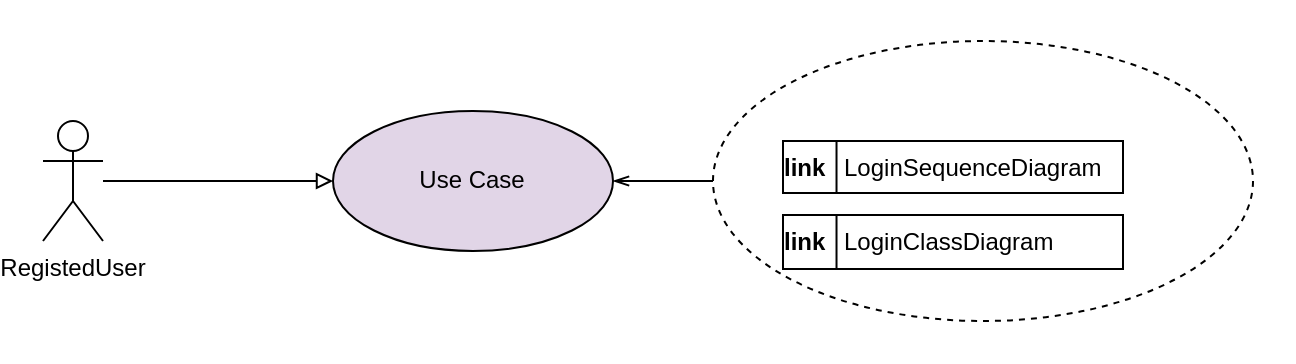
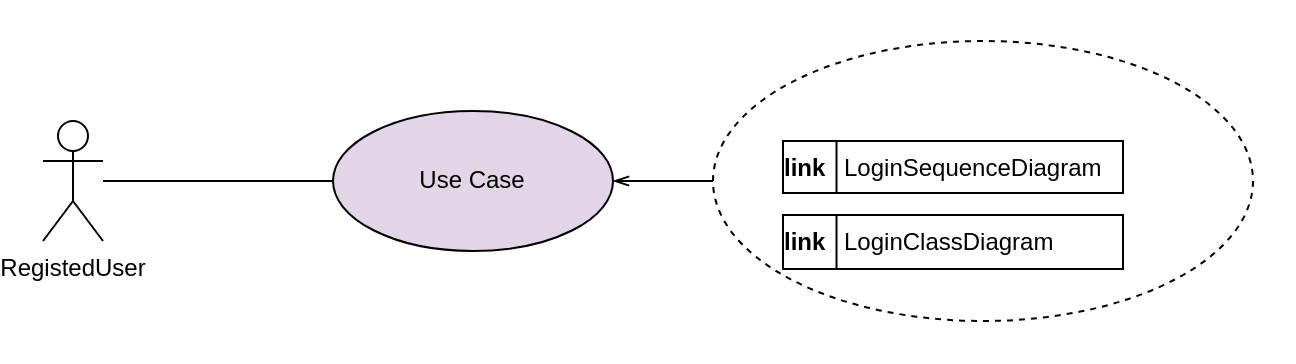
  <mxCell id="0" />
  <mxCell id="1" parent="0" />
- <mxCell id="2" style="rounded=0;orthogonalLoop=1;jettySize=auto;html=1;endArrow=block;endFill=0;" edge="1" parent="1" source="3" target="4"><mxGeometry relative="1" as="geometry" /></mxCell>
+ <mxCell id="2" style="rounded=0;orthogonalLoop=1;jettySize=auto;html=1;endArrow=none;endFill=0;" edge="1" parent="1" source="3" target="4"><mxGeometry relative="1" as="geometry" /></mxCell>
  <mxCell id="3" value="RegistedUser" style="shape=umlActor;verticalLabelPosition=bottom;labelBackgroundColor=#ffffff;verticalAlign=top;html=1;" vertex="1" parent="1"><mxGeometry x="20" y="60" width="30" height="60" as="geometry" /></mxCell>
  <mxCell id="4" value="Use Case" style="ellipse;whiteSpace=wrap;html=1;fillColor=#e1d5e7;" vertex="1" parent="1"><mxGeometry x="165" y="55" width="140" height="70" as="geometry" /></mxCell>
  <mxCell id="5" value="LoginSequenceDiagram" style="shape=partialRectangle;top=0;left=0;right=0;bottom=0;align=left;verticalAlign=top;fillColor=none;spacingLeft=34;spacingRight=4;overflow=hidden;rotatable=0;points=[[0,0.5],[1,0.5]];portConstraint=eastwest;dropTarget=0;fontSize=12;" vertex="1" parent="1"><mxGeometry x="385" y="70" width="180" height="26" as="geometry" /></mxCell>
  <mxCell id="6" value="link" style="shape=partialRectangle;top=0;left=0;bottom=0;fillColor=none;align=left;verticalAlign=top;spacingLeft=4;spacingRight=4;overflow=hidden;rotatable=0;points=[];portConstraint=eastwest;part=1;fontSize=12;fontStyle=1" vertex="1" connectable="0" parent="5"><mxGeometry width="31.765" height="26" as="geometry" /></mxCell>
  <mxCell id="7" value="LoginClassDiagram" style="shape=partialRectangle;top=0;left=0;right=0;bottom=0;align=left;verticalAlign=top;fillColor=none;spacingLeft=34;spacingRight=4;overflow=hidden;rotatable=0;points=[[0,0.5],[1,0.5]];portConstraint=eastwest;dropTarget=0;fontSize=12;" vertex="1" parent="1"><mxGeometry x="385" y="107" width="180" height="26" as="geometry" /></mxCell>
  <mxCell id="8" value="link" style="shape=partialRectangle;top=0;left=0;bottom=0;fillColor=none;align=left;verticalAlign=top;spacingLeft=4;spacingRight=4;overflow=hidden;rotatable=0;points=[];portConstraint=eastwest;part=1;fontSize=12;fontStyle=1" vertex="1" connectable="0" parent="7"><mxGeometry width="31.765" height="26" as="geometry" /></mxCell>
  <mxCell id="9" value="" style="rounded=0;whiteSpace=wrap;html=1;fillColor=none;" vertex="1" parent="1"><mxGeometry x="390" y="70" width="170" height="26" as="geometry" /></mxCell>
  <mxCell id="10" value="" style="rounded=0;whiteSpace=wrap;html=1;fillColor=none;" vertex="1" parent="1"><mxGeometry x="390" y="107" width="170" height="27" as="geometry" /></mxCell>
  <mxCell id="11" style="edgeStyle=none;rounded=0;orthogonalLoop=1;jettySize=auto;html=1;entryX=1;entryY=0.5;entryDx=0;entryDy=0;endArrow=openThin;endFill=0;" edge="1" parent="1" source="12" target="4"><mxGeometry relative="1" as="geometry" /></mxCell>
  <mxCell id="12" value="" style="ellipse;whiteSpace=wrap;html=1;fillColor=none;dashed=1;" vertex="1" parent="1"><mxGeometry x="355" y="20" width="270" height="140" as="geometry" /></mxCell>
